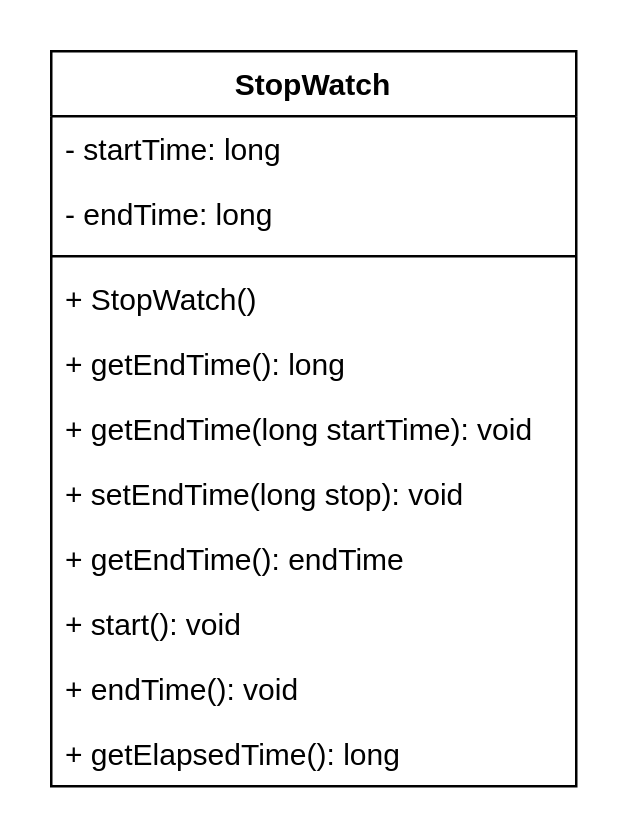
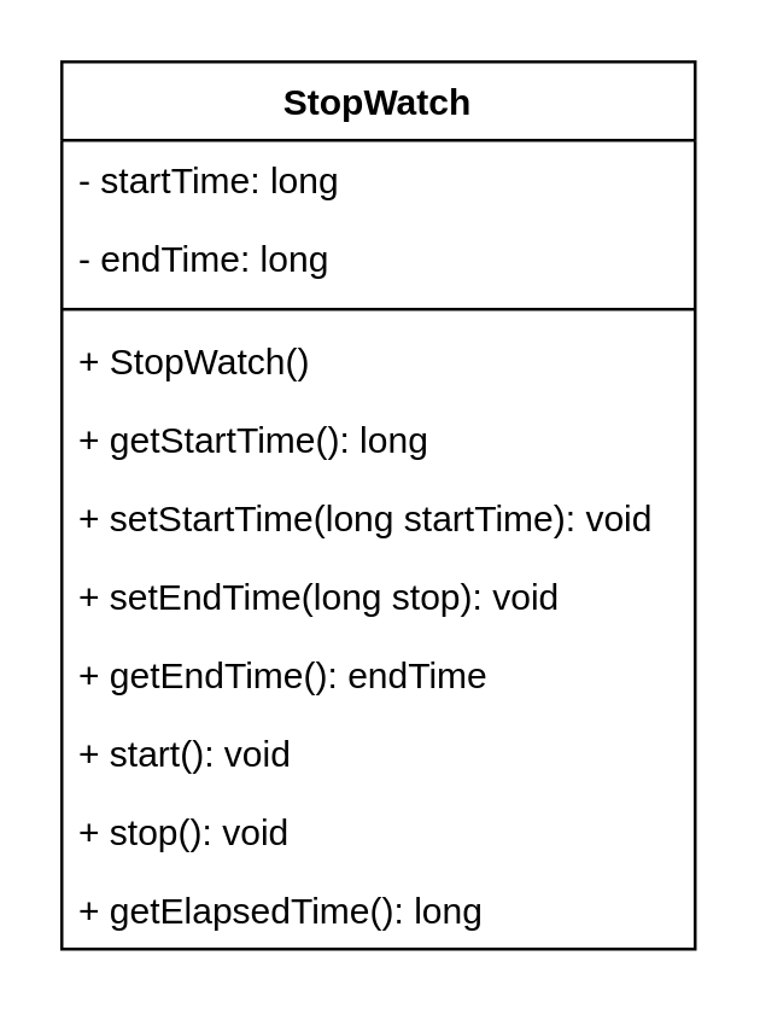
  <mxCell id="0" />
  <mxCell id="1" parent="0" />
  <mxCell id="2" value="StopWatch" style="swimlane;fontStyle=1;align=center;verticalAlign=top;childLayout=stackLayout;horizontal=1;startSize=26;horizontalStack=0;resizeParent=1;resizeParentMax=0;resizeLast=0;collapsible=1;marginBottom=0;whiteSpace=wrap;html=1;" vertex="1" parent="1"><mxGeometry x="20" y="20" width="210" height="294" as="geometry" /></mxCell>
  <mxCell id="3" value="- startTime: long" style="text;strokeColor=none;fillColor=none;align=left;verticalAlign=top;spacingLeft=4;spacingRight=4;overflow=hidden;rotatable=0;points=[[0,0.5],[1,0.5]];portConstraint=eastwest;whiteSpace=wrap;html=1;" vertex="1" parent="2"><mxGeometry y="26" width="210" height="26" as="geometry" /></mxCell>
  <mxCell id="4" value="- endTime: long" style="text;strokeColor=none;fillColor=none;align=left;verticalAlign=top;spacingLeft=4;spacingRight=4;overflow=hidden;rotatable=0;points=[[0,0.5],[1,0.5]];portConstraint=eastwest;whiteSpace=wrap;html=1;" vertex="1" parent="2"><mxGeometry y="52" width="210" height="26" as="geometry" /></mxCell>
  <mxCell id="5" value="" style="line;strokeWidth=1;fillColor=none;align=left;verticalAlign=middle;spacingTop=-1;spacingLeft=3;spacingRight=3;rotatable=0;labelPosition=right;points=[];portConstraint=eastwest;strokeColor=inherit;" vertex="1" parent="2"><mxGeometry y="78" width="210" height="8" as="geometry" /></mxCell>
  <mxCell id="6" value="+ StopWatch()" style="text;strokeColor=none;fillColor=none;align=left;verticalAlign=top;spacingLeft=4;spacingRight=4;overflow=hidden;rotatable=0;points=[[0,0.5],[1,0.5]];portConstraint=eastwest;whiteSpace=wrap;html=1;" vertex="1" parent="2"><mxGeometry y="86" width="210" height="26" as="geometry" /></mxCell>
- <mxCell id="7" value="+ getEndTime(): long" style="text;strokeColor=none;fillColor=none;align=left;verticalAlign=top;spacingLeft=4;spacingRight=4;overflow=hidden;rotatable=0;points=[[0,0.5],[1,0.5]];portConstraint=eastwest;whiteSpace=wrap;html=1;" vertex="1" parent="2"><mxGeometry y="112" width="210" height="26" as="geometry" /></mxCell>
- <mxCell id="8" value="+ getEndTime(long startTime): void" style="text;strokeColor=none;fillColor=none;align=left;verticalAlign=top;spacingLeft=4;spacingRight=4;overflow=hidden;rotatable=0;points=[[0,0.5],[1,0.5]];portConstraint=eastwest;whiteSpace=wrap;html=1;" vertex="1" parent="2"><mxGeometry y="138" width="210" height="26" as="geometry" /></mxCell>
+ <mxCell id="7" value="+ getStartTime(): long" style="text;strokeColor=none;fillColor=none;align=left;verticalAlign=top;spacingLeft=4;spacingRight=4;overflow=hidden;rotatable=0;points=[[0,0.5],[1,0.5]];portConstraint=eastwest;whiteSpace=wrap;html=1;" vertex="1" parent="2"><mxGeometry y="112" width="210" height="26" as="geometry" /></mxCell>
+ <mxCell id="8" value="+ setStartTime(long startTime): void" style="text;strokeColor=none;fillColor=none;align=left;verticalAlign=top;spacingLeft=4;spacingRight=4;overflow=hidden;rotatable=0;points=[[0,0.5],[1,0.5]];portConstraint=eastwest;whiteSpace=wrap;html=1;" vertex="1" parent="2"><mxGeometry y="138" width="210" height="26" as="geometry" /></mxCell>
  <mxCell id="9" value="+ setEndTime(long stop): void" style="text;strokeColor=none;fillColor=none;align=left;verticalAlign=top;spacingLeft=4;spacingRight=4;overflow=hidden;rotatable=0;points=[[0,0.5],[1,0.5]];portConstraint=eastwest;whiteSpace=wrap;html=1;" vertex="1" parent="2"><mxGeometry y="164" width="210" height="26" as="geometry" /></mxCell>
  <mxCell id="10" value="+ getEndTime(): endTime" style="text;strokeColor=none;fillColor=none;align=left;verticalAlign=top;spacingLeft=4;spacingRight=4;overflow=hidden;rotatable=0;points=[[0,0.5],[1,0.5]];portConstraint=eastwest;whiteSpace=wrap;html=1;" vertex="1" parent="2"><mxGeometry y="190" width="210" height="26" as="geometry" /></mxCell>
  <mxCell id="11" value="+ start(): void" style="text;strokeColor=none;fillColor=none;align=left;verticalAlign=top;spacingLeft=4;spacingRight=4;overflow=hidden;rotatable=0;points=[[0,0.5],[1,0.5]];portConstraint=eastwest;whiteSpace=wrap;html=1;" vertex="1" parent="2"><mxGeometry y="216" width="210" height="26" as="geometry" /></mxCell>
- <mxCell id="12" value="+ endTime(): void" style="text;strokeColor=none;fillColor=none;align=left;verticalAlign=top;spacingLeft=4;spacingRight=4;overflow=hidden;rotatable=0;points=[[0,0.5],[1,0.5]];portConstraint=eastwest;whiteSpace=wrap;html=1;" vertex="1" parent="2"><mxGeometry y="242" width="210" height="26" as="geometry" /></mxCell>
+ <mxCell id="12" value="+ stop(): void" style="text;strokeColor=none;fillColor=none;align=left;verticalAlign=top;spacingLeft=4;spacingRight=4;overflow=hidden;rotatable=0;points=[[0,0.5],[1,0.5]];portConstraint=eastwest;whiteSpace=wrap;html=1;" vertex="1" parent="2"><mxGeometry y="242" width="210" height="26" as="geometry" /></mxCell>
  <mxCell id="13" value="+ getElapsedTime(): long" style="text;strokeColor=none;fillColor=none;align=left;verticalAlign=top;spacingLeft=4;spacingRight=4;overflow=hidden;rotatable=0;points=[[0,0.5],[1,0.5]];portConstraint=eastwest;whiteSpace=wrap;html=1;" vertex="1" parent="2"><mxGeometry y="268" width="210" height="26" as="geometry" /></mxCell>
